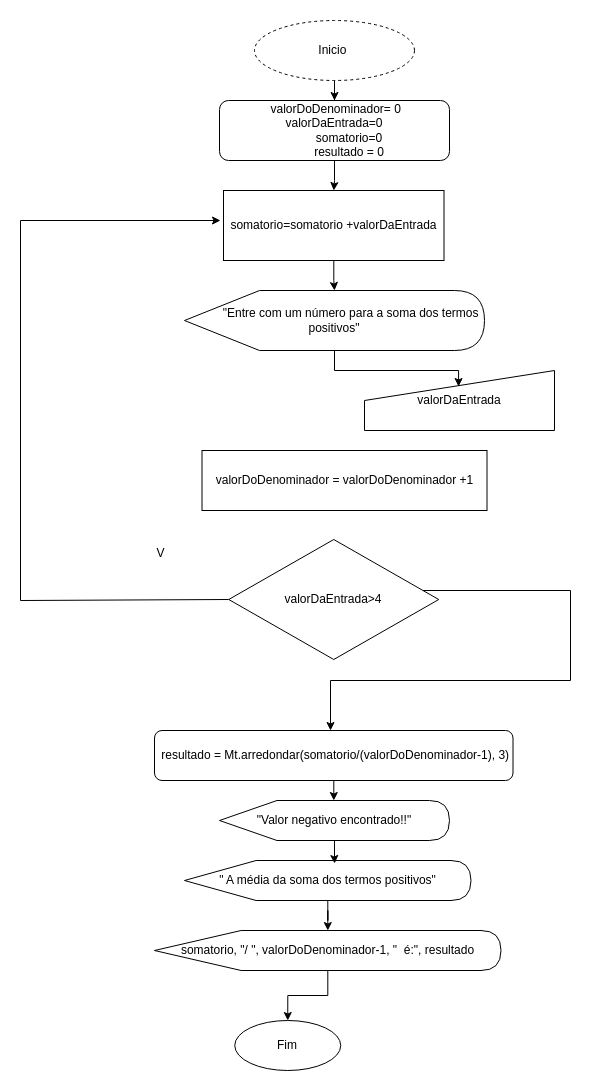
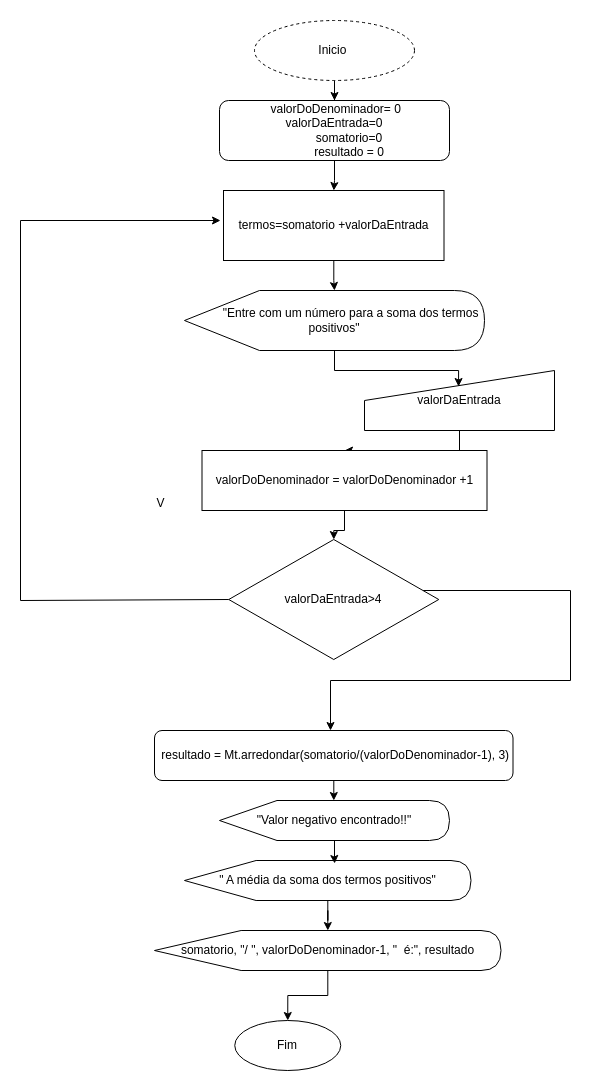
  <mxCell id="0" />
  <mxCell id="1" parent="0" />
  <mxCell id="2" style="edgeStyle=orthogonalEdgeStyle;rounded=0;orthogonalLoop=1;jettySize=auto;html=1;" edge="1" parent="1" source="4" target="17"><mxGeometry relative="1" as="geometry"><mxPoint x="440" y="720" as="targetPoint" /><Array as="points"><mxPoint x="570" y="590" /><mxPoint x="570" y="680" /><mxPoint x="330" y="680" /></Array></mxGeometry></mxCell>
  <mxCell id="3" style="rounded=0;orthogonalLoop=1;jettySize=auto;html=1;exitX=0;exitY=0.5;exitDx=0;exitDy=0;" edge="1" parent="1" source="4"><mxGeometry relative="1" as="geometry"><mxPoint x="220" y="220" as="targetPoint" /><mxPoint x="120.3" y="551.529" as="sourcePoint" /><Array as="points"><mxPoint x="20" y="600" /><mxPoint x="20" y="220" /></Array></mxGeometry></mxCell>
  <mxCell id="4" value="valorDaEntrada&amp;gt;4" style="rhombus;whiteSpace=wrap;html=1;" vertex="1" parent="1"><mxGeometry x="228.25" y="539" width="210" height="120" as="geometry" /></mxCell>
+ <mxCell id="5" style="edgeStyle=orthogonalEdgeStyle;rounded=0;orthogonalLoop=1;jettySize=auto;html=1;" edge="1" parent="1" source="6" target="10"><mxGeometry relative="1" as="geometry" /></mxCell>
  <mxCell id="6" value="valorDaEntrada" style="shape=manualInput;whiteSpace=wrap;html=1;" vertex="1" parent="1"><mxGeometry x="364" y="370" width="190" height="60" as="geometry" /></mxCell>
  <mxCell id="7" style="edgeStyle=orthogonalEdgeStyle;rounded=0;orthogonalLoop=1;jettySize=auto;html=1;" edge="1" parent="1" source="8" target="11"><mxGeometry relative="1" as="geometry" /></mxCell>
- <mxCell id="8" value="somatorio=somatorio +valorDaEntrada" style="rounded=0;whiteSpace=wrap;html=1;" vertex="1" parent="1"><mxGeometry x="223" y="190" width="220.5" height="70" as="geometry" /></mxCell>
+ <mxCell id="8" value="termos=somatorio +valorDaEntrada" style="rounded=0;whiteSpace=wrap;html=1;" vertex="1" parent="1"><mxGeometry x="223" y="190" width="220.5" height="70" as="geometry" /></mxCell>
+ <mxCell id="9" style="edgeStyle=orthogonalEdgeStyle;rounded=0;orthogonalLoop=1;jettySize=auto;html=1;" edge="1" parent="1" source="10" target="4"><mxGeometry relative="1" as="geometry" /></mxCell>
  <mxCell id="10" value="valorDoDenominador = valorDoDenominador +1" style="rounded=0;whiteSpace=wrap;html=1;" vertex="1" parent="1"><mxGeometry x="201.5" y="450" width="285" height="60" as="geometry" /></mxCell>
  <mxCell id="11" value="&amp;nbsp; &amp;nbsp; &amp;nbsp; &amp;nbsp; &amp;nbsp; &quot;Entre com um número para a soma dos termos positivos&quot;" style="shape=display;whiteSpace=wrap;html=1;" vertex="1" parent="1"><mxGeometry x="184" y="290" width="300" height="60" as="geometry" /></mxCell>
  <mxCell id="12" style="edgeStyle=orthogonalEdgeStyle;rounded=0;orthogonalLoop=1;jettySize=auto;html=1;" edge="1" parent="1" source="13" target="8"><mxGeometry relative="1" as="geometry" /></mxCell>
  <mxCell id="13" value="&lt;div&gt;&amp;nbsp;valorDoDenominador= 0&lt;/div&gt;&lt;div&gt;valorDaEntrada=0&lt;span style=&quot;&quot;&gt;&lt;/span&gt;&lt;/div&gt;&lt;div&gt;&lt;span style=&quot;&quot;&gt;&lt;span style=&quot;&quot;&gt;&lt;span style=&quot;white-space: pre;&quot;&gt;&amp;nbsp;&amp;nbsp;&amp;nbsp;&amp;nbsp;&lt;/span&gt;&lt;span style=&quot;white-space: pre;&quot;&gt;&amp;nbsp;&amp;nbsp;&amp;nbsp;&amp;nbsp;&lt;/span&gt;&lt;/span&gt;&amp;nbsp;somatorio=0&lt;/span&gt;&lt;/div&gt;&lt;div&gt;&lt;span style=&quot;&quot;&gt;&lt;span style=&quot;&quot;&gt;&lt;span style=&quot;white-space: pre;&quot;&gt;&amp;nbsp;&amp;nbsp;&amp;nbsp;&amp;nbsp;&lt;/span&gt;&lt;span style=&quot;white-space: pre;&quot;&gt;&amp;nbsp;&amp;nbsp;&amp;nbsp;&amp;nbsp;&lt;/span&gt;&lt;/span&gt;&amp;nbsp;resultado = 0&lt;/span&gt;&lt;/div&gt;" style="rounded=1;whiteSpace=wrap;html=1;" vertex="1" parent="1"><mxGeometry x="219" y="100" width="230" height="60" as="geometry" /></mxCell>
  <mxCell id="14" style="edgeStyle=orthogonalEdgeStyle;rounded=0;orthogonalLoop=1;jettySize=auto;html=1;entryX=0.495;entryY=0.267;entryDx=0;entryDy=0;entryPerimeter=0;" edge="1" parent="1" source="11" target="6"><mxGeometry relative="1" as="geometry" /></mxCell>
- <mxCell id="15" value="V" style="text;html=1;align=center;verticalAlign=middle;resizable=0;points=[];autosize=1;strokeColor=none;fillColor=none;" vertex="1" parent="1"><mxGeometry x="145" y="538" width="30" height="30" as="geometry" /></mxCell>
+ <mxCell id="15" value="V" style="text;html=1;align=center;verticalAlign=middle;resizable=0;points=[];autosize=1;strokeColor=none;fillColor=none;" vertex="1" parent="1"><mxGeometry x="145" y="488" width="30" height="30" as="geometry" /></mxCell>
  <mxCell id="16" style="edgeStyle=orthogonalEdgeStyle;rounded=0;orthogonalLoop=1;jettySize=auto;html=1;" edge="1" parent="1" source="17" target="18"><mxGeometry relative="1" as="geometry" /></mxCell>
  <mxCell id="17" value="&amp;nbsp;resultado = Mt.arredondar(somatorio/(valorDoDenominador-1), 3)" style="rounded=1;whiteSpace=wrap;html=1;" vertex="1" parent="1"><mxGeometry x="154" y="730" width="358.5" height="50" as="geometry" /></mxCell>
  <mxCell id="18" value="&quot;Valor negativo encontrado!!&quot;" style="shape=display;whiteSpace=wrap;html=1;" vertex="1" parent="1"><mxGeometry x="219" y="800" width="230" height="40" as="geometry" /></mxCell>
  <mxCell id="19" style="edgeStyle=orthogonalEdgeStyle;rounded=0;orthogonalLoop=1;jettySize=auto;html=1;" edge="1" parent="1" source="20" target="23"><mxGeometry relative="1" as="geometry" /></mxCell>
  <mxCell id="20" value="&quot; A média da soma dos termos positivos&quot;" style="shape=display;whiteSpace=wrap;html=1;" vertex="1" parent="1"><mxGeometry x="184" y="860" width="286.5" height="40" as="geometry" /></mxCell>
  <mxCell id="21" style="edgeStyle=orthogonalEdgeStyle;rounded=0;orthogonalLoop=1;jettySize=auto;html=1;entryX=0.524;entryY=0.075;entryDx=0;entryDy=0;entryPerimeter=0;" edge="1" parent="1" source="18" target="20"><mxGeometry relative="1" as="geometry" /></mxCell>
  <mxCell id="22" style="edgeStyle=orthogonalEdgeStyle;rounded=0;orthogonalLoop=1;jettySize=auto;html=1;entryX=0.5;entryY=0;entryDx=0;entryDy=0;" edge="1" parent="1" source="23" target="24"><mxGeometry relative="1" as="geometry" /></mxCell>
  <mxCell id="23" value="somatorio, &quot;/ &quot;, valorDoDenominador-1, &quot;&amp;nbsp; é:&quot;, resultado" style="shape=display;whiteSpace=wrap;html=1;" vertex="1" parent="1"><mxGeometry x="154" y="930" width="346.5" height="40" as="geometry" /></mxCell>
  <mxCell id="24" value="Fim" style="ellipse;whiteSpace=wrap;html=1;" vertex="1" parent="1"><mxGeometry x="234.25" y="1020" width="106" height="50" as="geometry" /></mxCell>
  <mxCell id="25" style="edgeStyle=orthogonalEdgeStyle;rounded=0;orthogonalLoop=1;jettySize=auto;html=1;exitX=0.5;exitY=1;exitDx=0;exitDy=0;" edge="1" parent="1" source="26" target="13"><mxGeometry relative="1" as="geometry" /></mxCell>
  <mxCell id="26" value="Inicio&amp;nbsp;" style="ellipse;whiteSpace=wrap;html=1;dashed=1;" vertex="1" parent="1"><mxGeometry x="254" y="20" width="160" height="60" as="geometry" /></mxCell>
